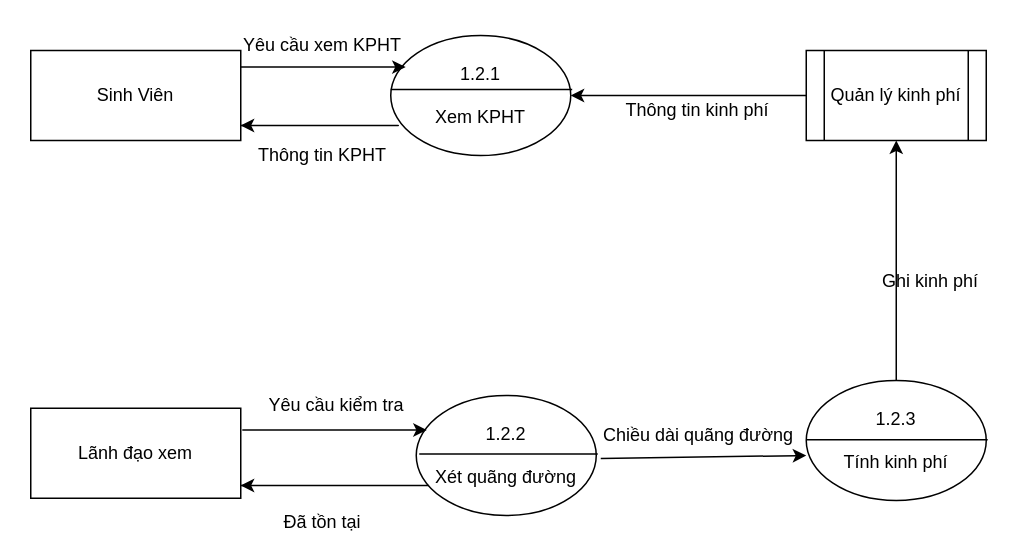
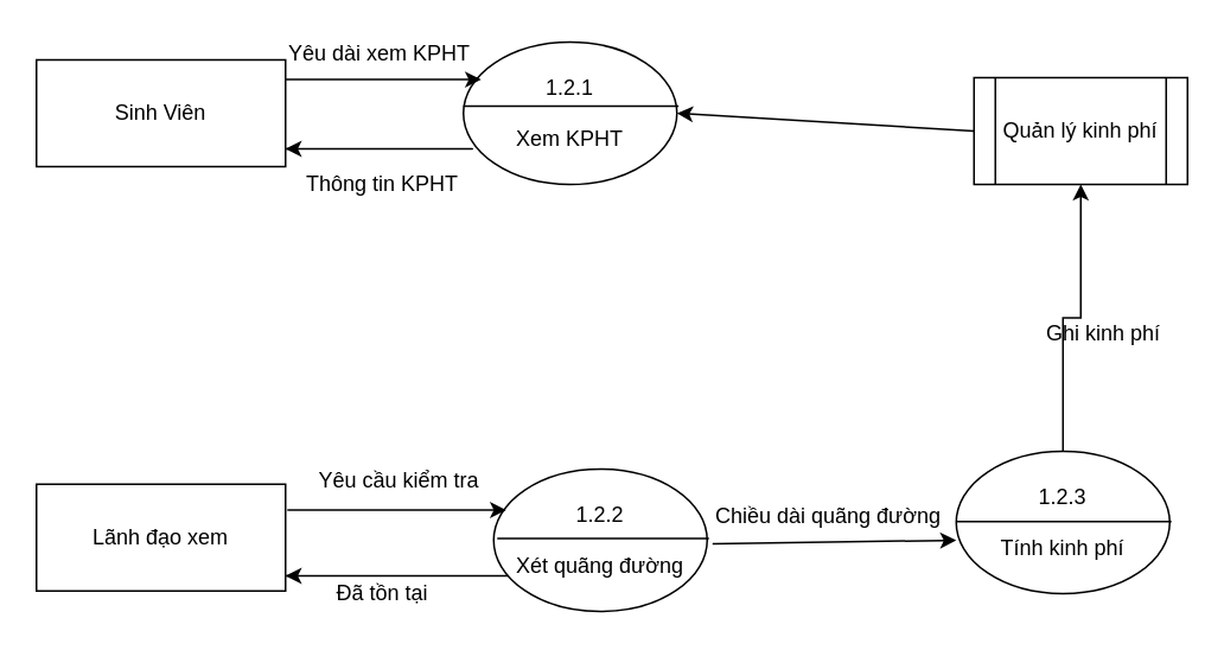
  <mxCell id="0" />
  <mxCell id="1" parent="0" />
  <mxCell id="2" value="Sinh Viên" style="rounded=0;whiteSpace=wrap;html=1;" parent="1" vertex="1"><mxGeometry x="20" y="33" width="140" height="60" as="geometry" /></mxCell>
  <mxCell id="3" value="1.2.2&lt;br&gt;&lt;br&gt;Xét quãng đường" style="ellipse;whiteSpace=wrap;html=1;" parent="1" vertex="1"><mxGeometry x="277" y="263" width="120" height="80" as="geometry" /></mxCell>
  <mxCell id="4" value="1.2.1&lt;br&gt;&lt;br&gt;Xem KPHT" style="ellipse;whiteSpace=wrap;html=1;" parent="1" vertex="1"><mxGeometry x="260" y="23" width="120" height="80" as="geometry" /></mxCell>
  <mxCell id="5" value="" style="endArrow=none;html=1;entryX=1.008;entryY=0.4;entryDx=0;entryDy=0;entryPerimeter=0;" parent="1" edge="1"><mxGeometry width="50" height="50" relative="1" as="geometry"><mxPoint x="260" y="59" as="sourcePoint" /><mxPoint x="380.96" y="59" as="targetPoint" /></mxGeometry></mxCell>
  <mxCell id="6" value="" style="endArrow=classic;html=1;entryX=0.083;entryY=0.263;entryDx=0;entryDy=0;entryPerimeter=0;" parent="1" target="4" edge="1"><mxGeometry width="50" height="50" relative="1" as="geometry"><mxPoint x="160" y="44" as="sourcePoint" /><mxPoint x="263" y="44.04" as="targetPoint" /></mxGeometry></mxCell>
  <mxCell id="7" value="" style="endArrow=classic;html=1;entryX=0.025;entryY=0.25;entryDx=0;entryDy=0;entryPerimeter=0;exitX=0.917;exitY=0.251;exitDx=0;exitDy=0;exitPerimeter=0;" parent="1" edge="1"><mxGeometry width="50" height="50" relative="1" as="geometry"><mxPoint x="161.04" y="286.08" as="sourcePoint" /><mxPoint x="284" y="286" as="targetPoint" /></mxGeometry></mxCell>
  <mxCell id="8" value="" style="endArrow=classic;html=1;" parent="1" edge="1"><mxGeometry width="50" height="50" relative="1" as="geometry"><mxPoint x="160" y="83" as="sourcePoint" /><mxPoint x="160" y="83" as="targetPoint" /><Array as="points"><mxPoint x="270" y="83" /></Array></mxGeometry></mxCell>
  <mxCell id="9" value="" style="endArrow=classic;html=1;" parent="1" edge="1"><mxGeometry width="50" height="50" relative="1" as="geometry"><mxPoint x="160" y="323" as="sourcePoint" /><mxPoint x="160" y="323" as="targetPoint" /><Array as="points"><mxPoint x="290" y="323" /></Array></mxGeometry></mxCell>
- <mxCell id="10" value="Yêu cầu xem KPHT" style="text;html=1;resizable=0;points=[];autosize=1;align=left;verticalAlign=top;spacingTop=-4;" parent="1" vertex="1"><mxGeometry x="160" y="20" width="120" height="20" as="geometry" /></mxCell>
+ <mxCell id="10" value="Yêu dài xem KPHT" style="text;html=1;resizable=0;points=[];autosize=1;align=left;verticalAlign=top;spacingTop=-4;" parent="1" vertex="1"><mxGeometry x="160" y="20" width="120" height="20" as="geometry" /></mxCell>
  <mxCell id="11" value="Thông tin KPHT" style="text;html=1;resizable=0;points=[];autosize=1;align=left;verticalAlign=top;spacingTop=-4;" parent="1" vertex="1"><mxGeometry x="170" y="93" width="100" height="20" as="geometry" /></mxCell>
- <mxCell id="12" value="Đã tồn tại" style="text;html=1;resizable=0;points=[];autosize=1;align=left;verticalAlign=top;spacingTop=-4;" parent="1" vertex="1"><mxGeometry x="187" y="338" width="70" height="20" as="geometry" /></mxCell>
+ <mxCell id="12" value="Đã tồn tại" style="text;html=1;resizable=0;points=[];autosize=1;align=left;verticalAlign=top;spacingTop=-4;" parent="1" vertex="1"><mxGeometry x="187" y="323" width="70" height="20" as="geometry" /></mxCell>
  <mxCell id="13" value="Yêu cầu kiểm tra" style="text;html=1;resizable=0;points=[];autosize=1;align=left;verticalAlign=top;spacingTop=-4;" parent="1" vertex="1"><mxGeometry x="177" y="260" width="110" height="20" as="geometry" /></mxCell>
- <mxCell id="14" value="Quản lý kinh phí" style="shape=process;whiteSpace=wrap;html=1;backgroundOutline=1;" parent="1" vertex="1"><mxGeometry x="537" y="33" width="120" height="60" as="geometry" /></mxCell>
+ <mxCell id="14" value="Quản lý kinh phí" style="shape=process;whiteSpace=wrap;html=1;backgroundOutline=1;" parent="1" vertex="1"><mxGeometry x="547" y="43" width="120" height="60" as="geometry" /></mxCell>
  <mxCell id="15" value="" style="endArrow=none;html=1;" parent="1" edge="1"><mxGeometry width="50" height="50" relative="1" as="geometry"><mxPoint x="279" y="302" as="sourcePoint" /><mxPoint x="398" y="302" as="targetPoint" /></mxGeometry></mxCell>
  <mxCell id="16" value="" style="endArrow=classic;html=1;entryX=1;entryY=0.5;entryDx=0;entryDy=0;exitX=0;exitY=0.5;exitDx=0;exitDy=0;" parent="1" source="14" target="4" edge="1"><mxGeometry width="50" height="50" relative="1" as="geometry"><mxPoint x="520" y="63" as="sourcePoint" /><mxPoint x="387" y="137" as="targetPoint" /></mxGeometry></mxCell>
- <mxCell id="17" value="Thông tin kinh phí" style="text;html=1;resizable=0;points=[];autosize=1;align=left;verticalAlign=top;spacingTop=-4;" parent="1" vertex="1"><mxGeometry x="415" y="63" width="110" height="20" as="geometry" /></mxCell>
  <mxCell id="18" value="Lãnh đạo xem" style="rounded=0;whiteSpace=wrap;html=1;" parent="1" vertex="1"><mxGeometry x="20" y="271.5" width="140" height="60" as="geometry" /></mxCell>
  <mxCell id="19" style="edgeStyle=orthogonalEdgeStyle;rounded=0;orthogonalLoop=1;jettySize=auto;html=1;entryX=0.5;entryY=1;entryDx=0;entryDy=0;" parent="1" source="20" target="14" edge="1"><mxGeometry relative="1" as="geometry" /></mxCell>
  <mxCell id="20" value="1.2.3&lt;br&gt;&lt;br&gt;Tính kinh phí" style="ellipse;whiteSpace=wrap;html=1;" parent="1" vertex="1"><mxGeometry x="537" y="253" width="120" height="80" as="geometry" /></mxCell>
  <mxCell id="21" value="" style="endArrow=classic;html=1;entryX=0;entryY=0.625;entryDx=0;entryDy=0;entryPerimeter=0;" parent="1" target="20" edge="1"><mxGeometry width="50" height="50" relative="1" as="geometry"><mxPoint x="400" y="305" as="sourcePoint" /><mxPoint x="510" y="280" as="targetPoint" /></mxGeometry></mxCell>
  <mxCell id="22" value="Chiều dài quãng đường" style="text;html=1;resizable=0;points=[];autosize=1;align=left;verticalAlign=top;spacingTop=-4;" parent="1" vertex="1"><mxGeometry x="400" y="280" width="140" height="20" as="geometry" /></mxCell>
  <mxCell id="23" value="" style="endArrow=none;html=1;entryX=1.008;entryY=0.4;entryDx=0;entryDy=0;entryPerimeter=0;" parent="1" edge="1"><mxGeometry width="50" height="50" relative="1" as="geometry"><mxPoint x="537" y="292.5" as="sourcePoint" /><mxPoint x="657.96" y="292.5" as="targetPoint" /></mxGeometry></mxCell>
  <mxCell id="24" value="Ghi kinh phí" style="text;html=1;resizable=0;points=[];autosize=1;align=left;verticalAlign=top;spacingTop=-4;" parent="1" vertex="1"><mxGeometry x="586" y="177" width="80" height="20" as="geometry" /></mxCell>
